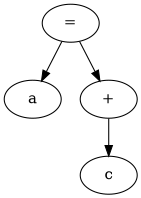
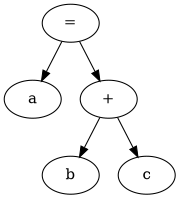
  digraph {
    n1 [label="="]
    n2 [label=a]
    n3 [label="+"]
+   n4 [label=b]
    n5 [label=c]
    n1 -> n2
    n1 -> n3
+   n3 -> n4
    n3 -> n5
  }
